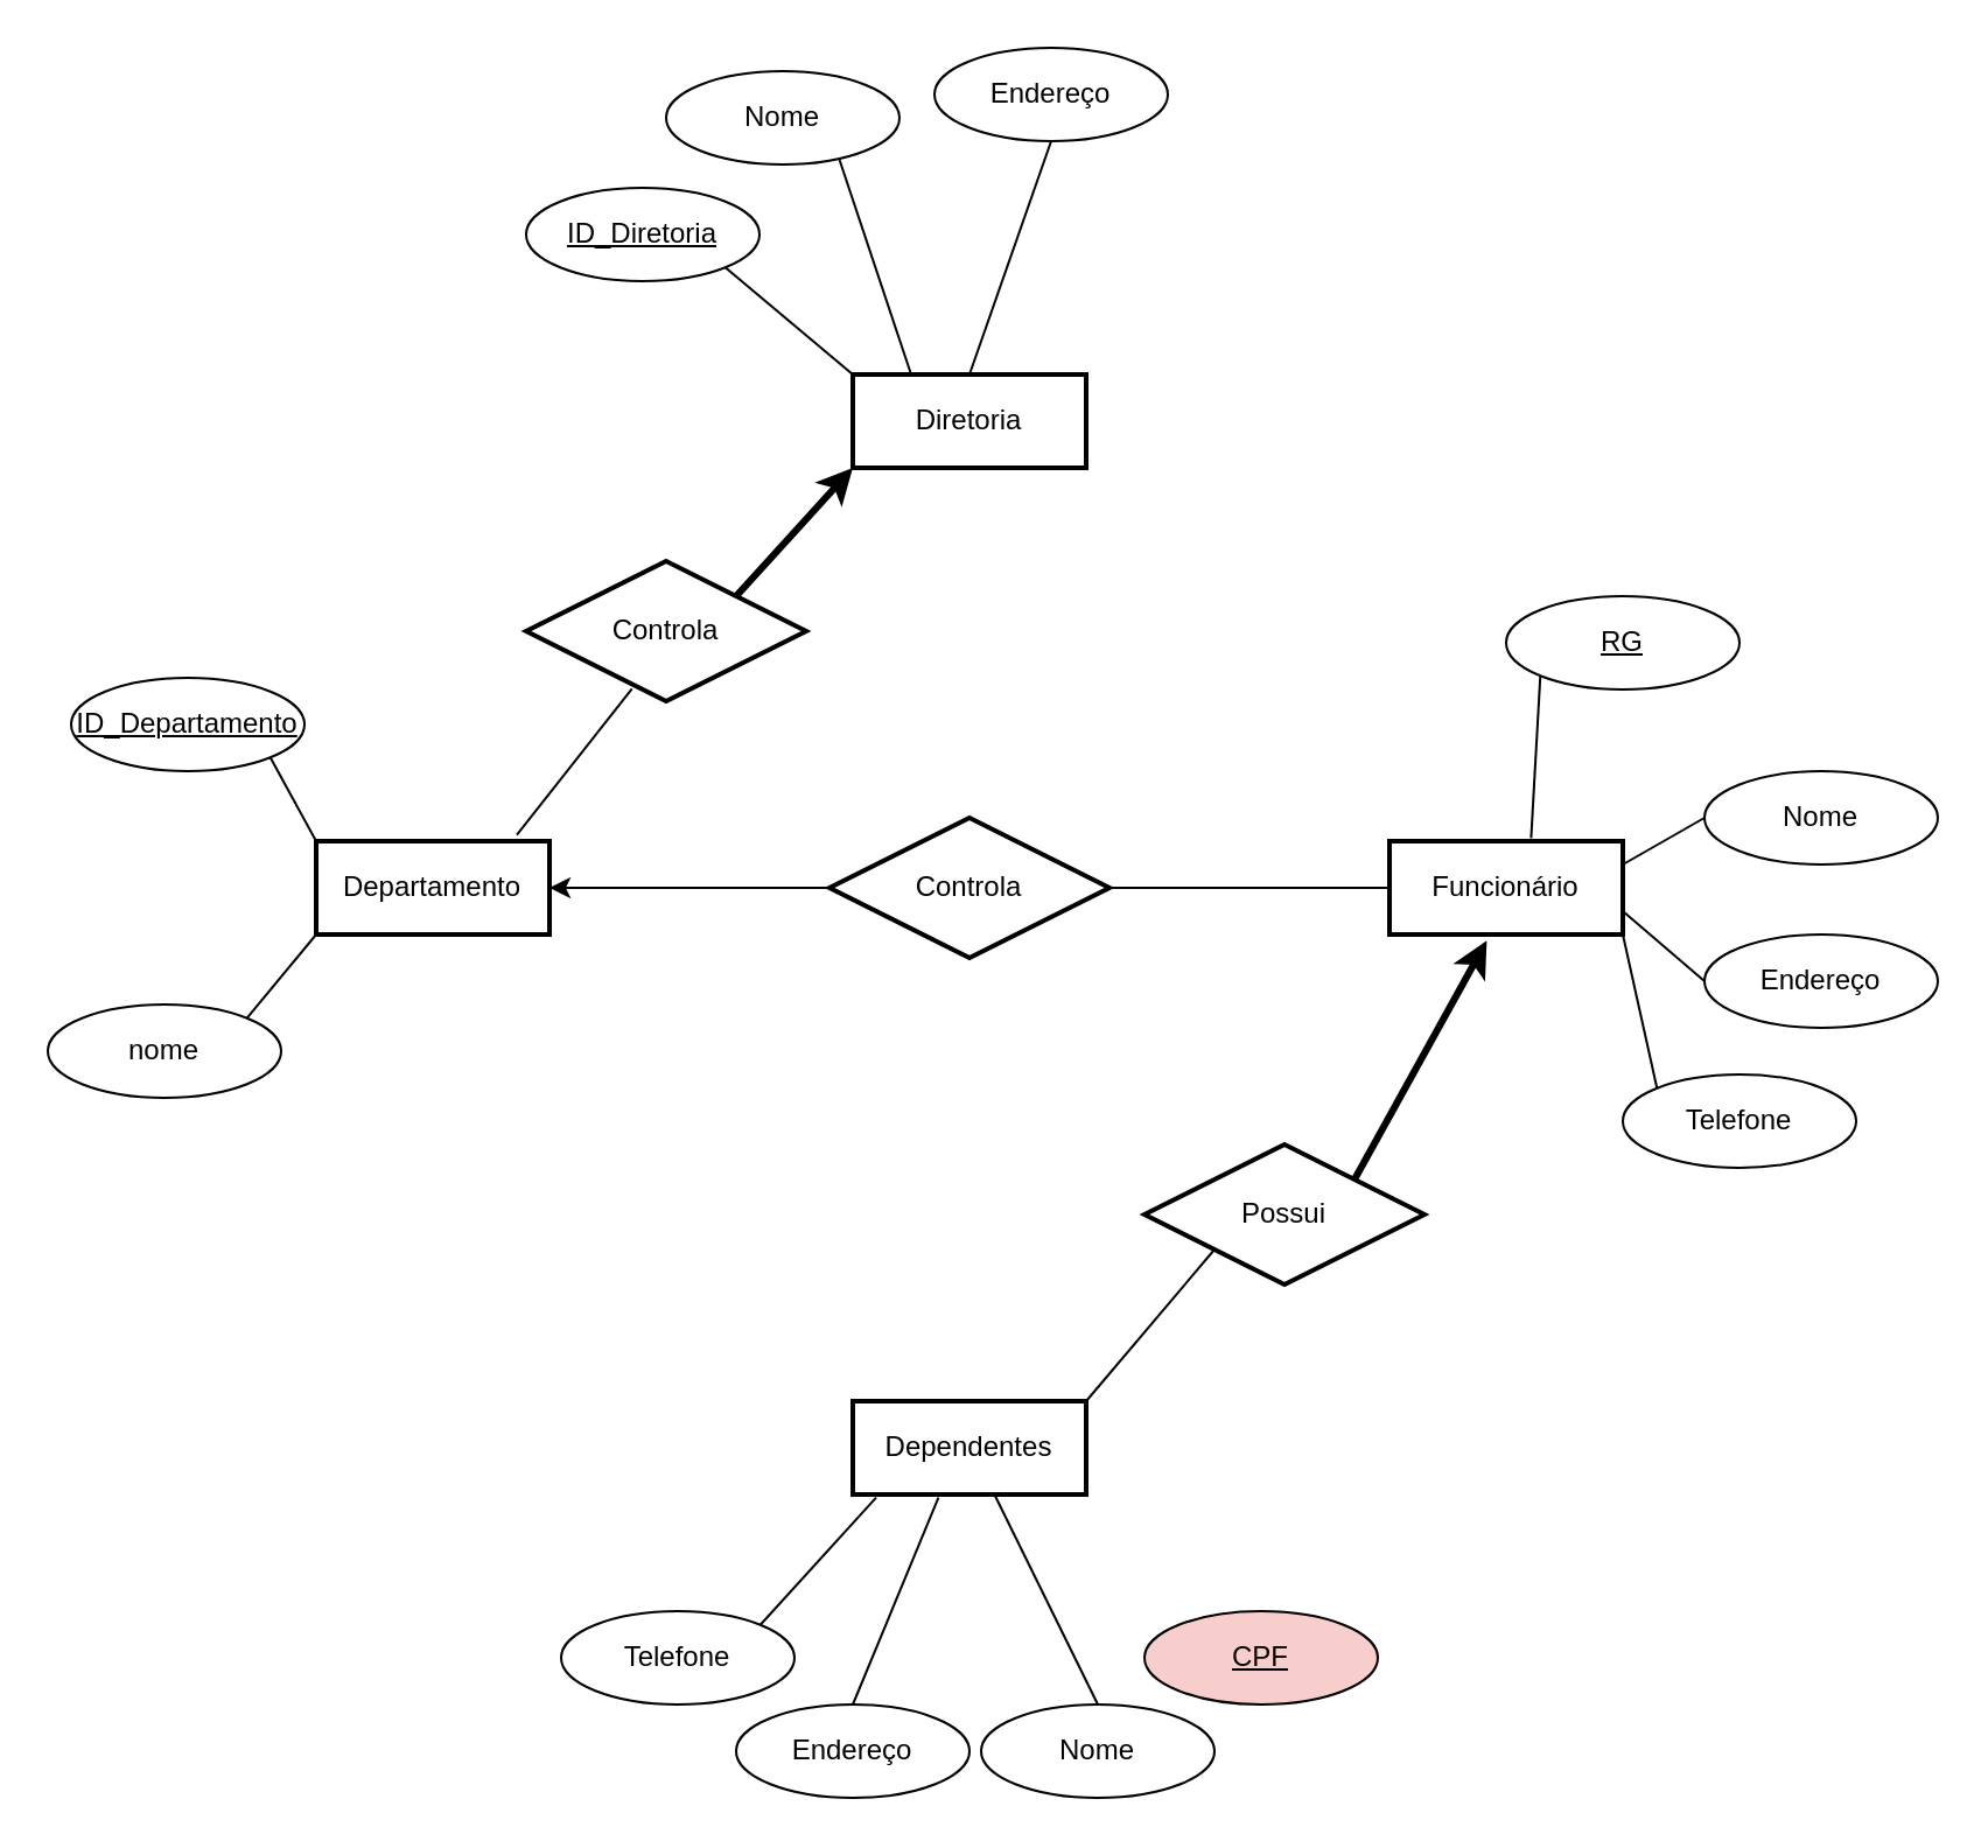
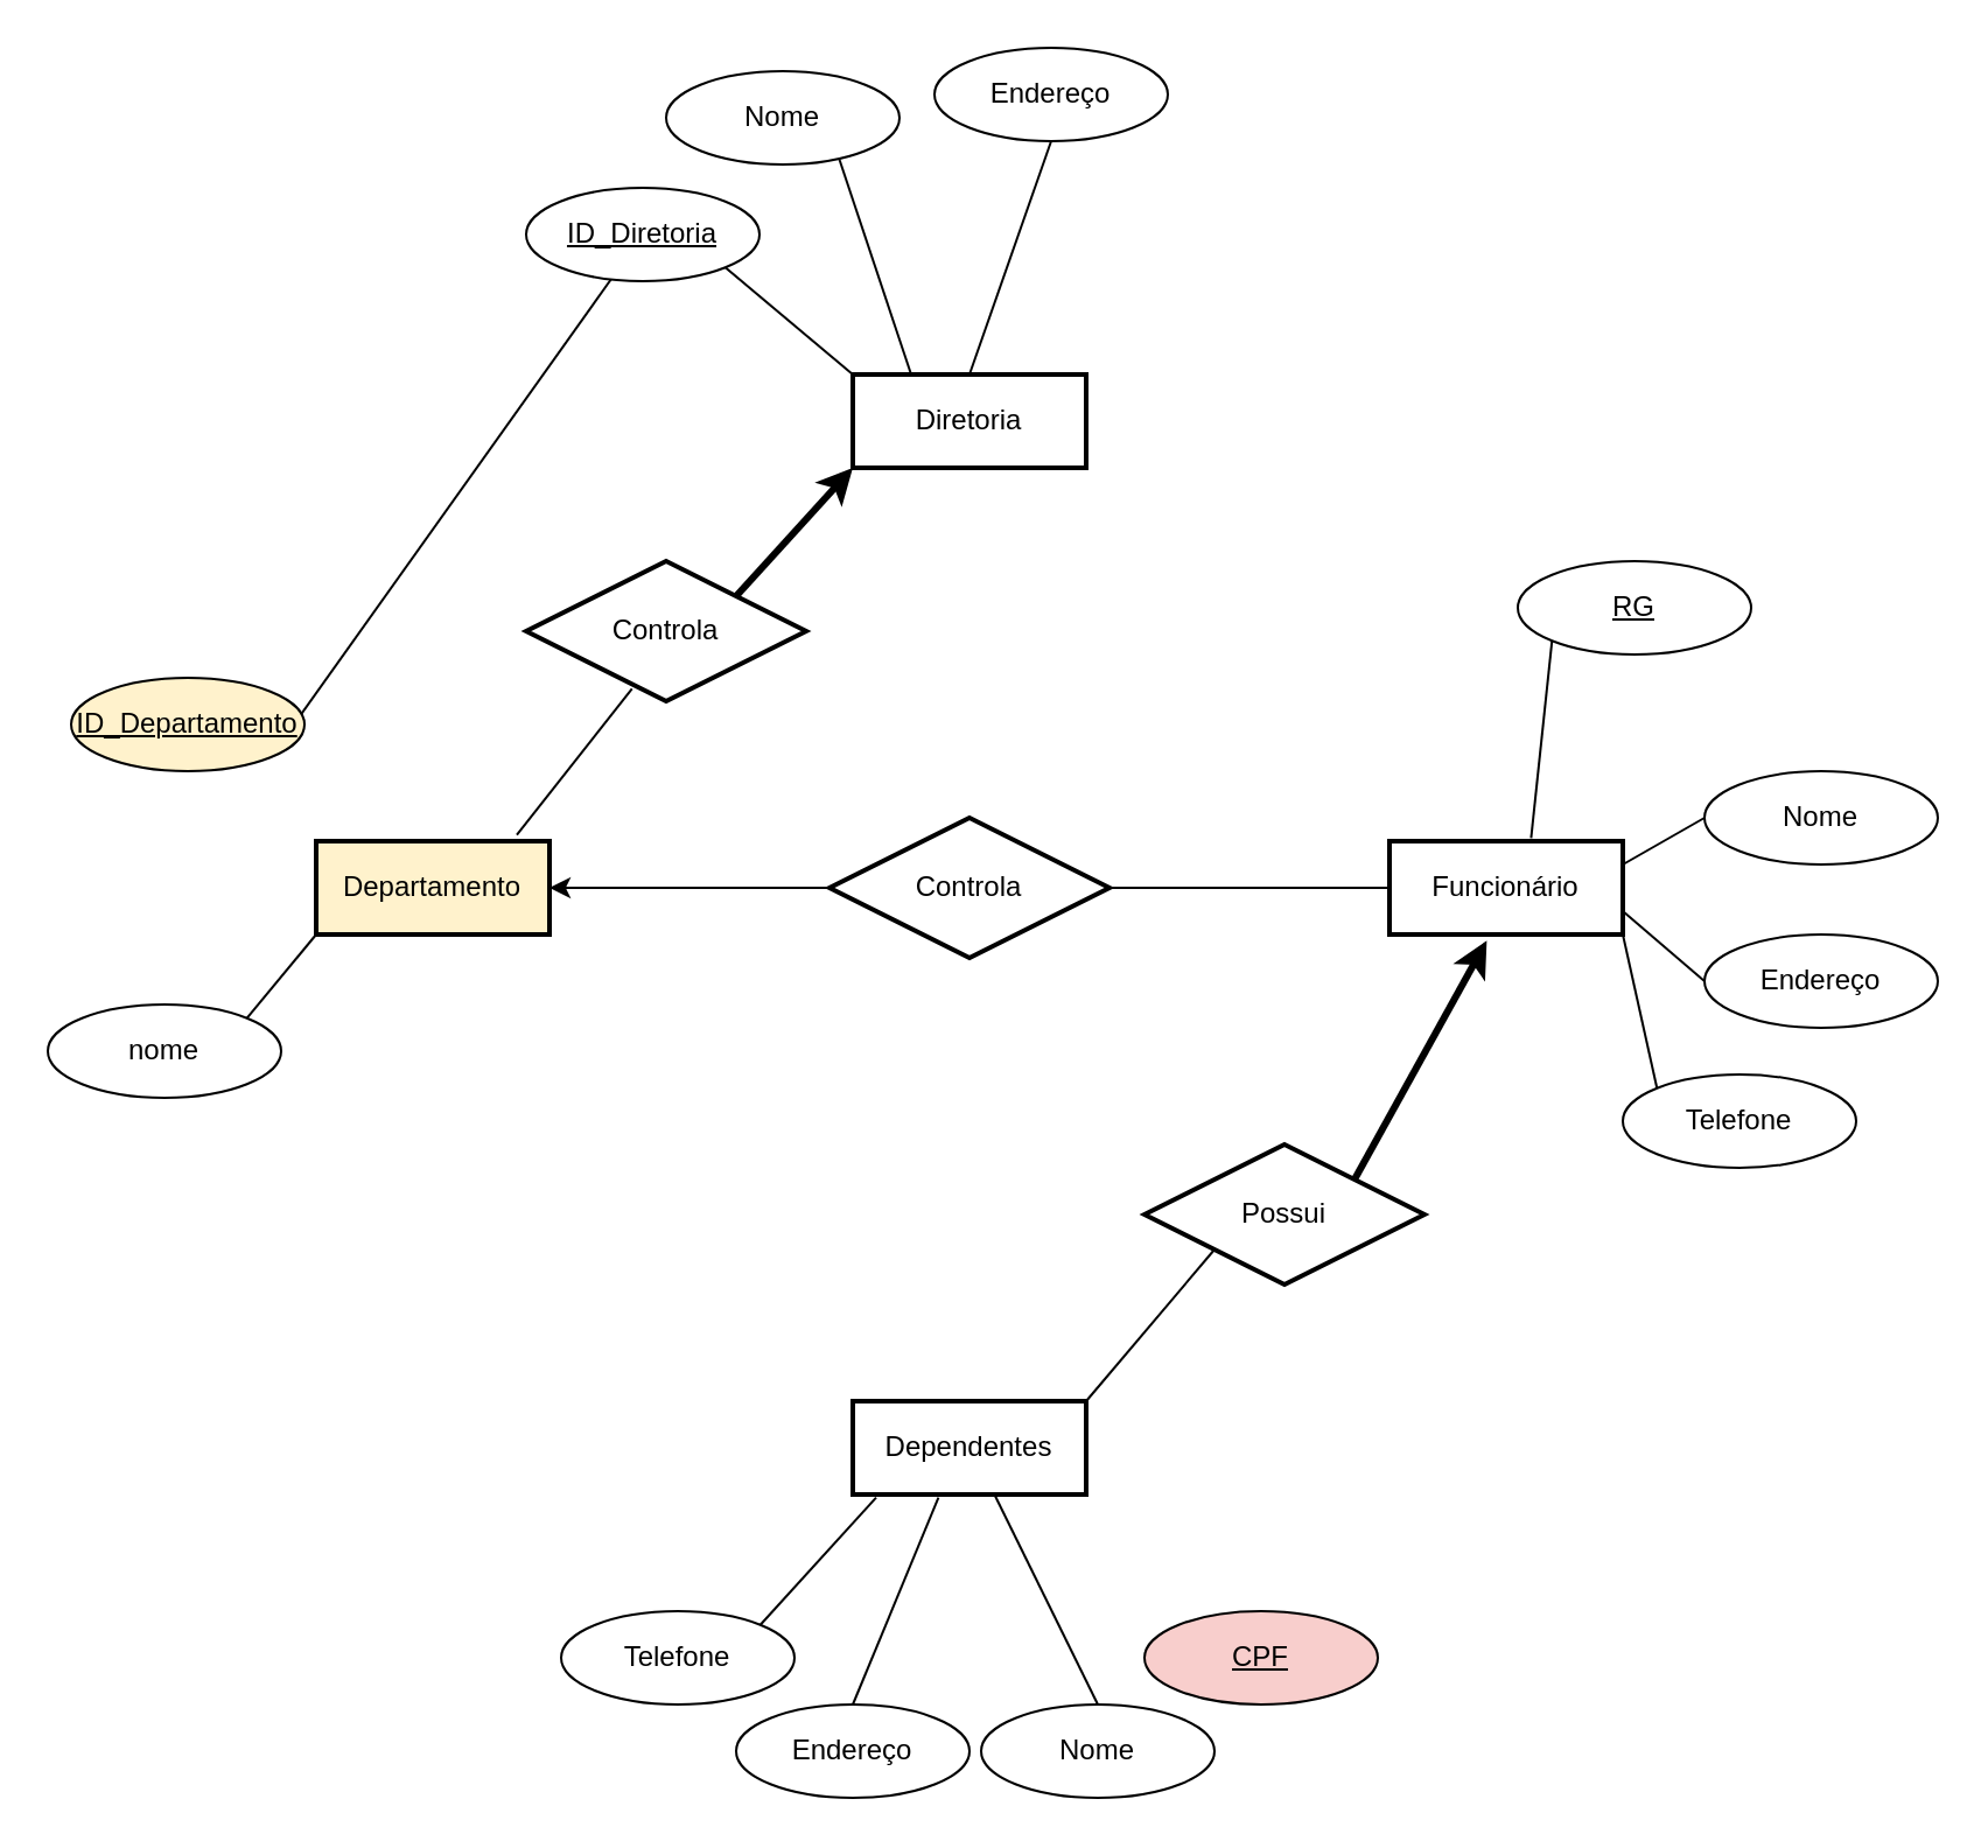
  <mxCell id="0" />
  <mxCell id="1" parent="0" />
  <mxCell id="2" style="rounded=0;orthogonalLoop=1;jettySize=auto;html=1;exitX=0;exitY=1;exitDx=0;exitDy=0;strokeColor=default;endArrow=none;endFill=0;startArrow=classic;startFill=1;strokeWidth=3;entryX=1;entryY=0;entryDx=0;entryDy=0;" edge="1" parent="1" source="4" target="8"><mxGeometry relative="1" as="geometry" /></mxCell>
  <mxCell id="3" style="rounded=0;orthogonalLoop=1;jettySize=auto;html=1;exitX=0.25;exitY=0;exitDx=0;exitDy=0;entryX=0.743;entryY=0.95;entryDx=0;entryDy=0;entryPerimeter=0;endArrow=none;endFill=0;" edge="1" parent="1" source="4" target="11"><mxGeometry relative="1" as="geometry" /></mxCell>
  <mxCell id="4" value="Diretoria" style="whiteSpace=wrap;html=1;align=center;strokeWidth=2;" vertex="1" parent="1"><mxGeometry x="365" y="160" width="100" height="40" as="geometry" /></mxCell>
- <mxCell id="5" value="Departamento" style="whiteSpace=wrap;html=1;align=center;strokeWidth=2;" vertex="1" parent="1"><mxGeometry x="135" y="360" width="100" height="40" as="geometry" /></mxCell>
+ <mxCell id="5" value="Departamento" style="whiteSpace=wrap;html=1;align=center;strokeWidth=2;fillColor=#fff2cc;" vertex="1" parent="1"><mxGeometry x="135" y="360" width="100" height="40" as="geometry" /></mxCell>
  <mxCell id="6" value="Funcionário" style="whiteSpace=wrap;html=1;align=center;strokeWidth=2;" vertex="1" parent="1"><mxGeometry x="595" y="360" width="100" height="40" as="geometry" /></mxCell>
  <mxCell id="7" style="rounded=0;orthogonalLoop=1;jettySize=auto;html=1;exitX=0.378;exitY=0.911;exitDx=0;exitDy=0;entryX=0.86;entryY=-0.067;entryDx=0;entryDy=0;endArrow=none;endFill=0;exitPerimeter=0;entryPerimeter=0;" edge="1" parent="1" source="8" target="5"><mxGeometry relative="1" as="geometry" /></mxCell>
  <mxCell id="8" value="Controla" style="shape=rhombus;perimeter=rhombusPerimeter;whiteSpace=wrap;html=1;align=center;gradientColor=none;strokeWidth=2;" vertex="1" parent="1"><mxGeometry x="225" y="240" width="120" height="60" as="geometry" /></mxCell>
  <mxCell id="9" style="rounded=0;orthogonalLoop=1;jettySize=auto;html=1;exitX=1;exitY=1;exitDx=0;exitDy=0;entryX=0;entryY=0;entryDx=0;entryDy=0;endArrow=none;endFill=0;" edge="1" parent="1" source="10" target="4"><mxGeometry relative="1" as="geometry" /></mxCell>
  <mxCell id="10" value="ID_Diretoria" style="ellipse;whiteSpace=wrap;html=1;align=center;fontStyle=4;" vertex="1" parent="1"><mxGeometry x="225" y="80" width="100" height="40" as="geometry" /></mxCell>
  <mxCell id="11" value="Nome" style="ellipse;whiteSpace=wrap;html=1;align=center;" vertex="1" parent="1"><mxGeometry x="285" y="30" width="100" height="40" as="geometry" /></mxCell>
  <mxCell id="12" style="rounded=0;orthogonalLoop=1;jettySize=auto;html=1;exitX=0.5;exitY=1;exitDx=0;exitDy=0;entryX=0.5;entryY=0;entryDx=0;entryDy=0;endArrow=none;endFill=0;" edge="1" parent="1" source="13" target="4"><mxGeometry relative="1" as="geometry" /></mxCell>
  <mxCell id="13" value="Endereço" style="ellipse;whiteSpace=wrap;html=1;align=center;" vertex="1" parent="1"><mxGeometry x="400" y="20" width="100" height="40" as="geometry" /></mxCell>
- <mxCell id="14" style="rounded=0;orthogonalLoop=1;jettySize=auto;html=1;exitX=1;exitY=1;exitDx=0;exitDy=0;endArrow=none;endFill=0;entryX=0;entryY=0;entryDx=0;entryDy=0;" edge="1" parent="1" source="15" target="5"><mxGeometry relative="1" as="geometry"><mxPoint x="130" y="370" as="targetPoint" /></mxGeometry></mxCell>
- <mxCell id="15" value="ID_Departamento" style="ellipse;whiteSpace=wrap;html=1;align=center;fontStyle=4;" vertex="1" parent="1"><mxGeometry x="30" y="290" width="100" height="40" as="geometry" /></mxCell>
+ <mxCell id="14" style="rounded=0;orthogonalLoop=1;jettySize=auto;html=1;exitX=1;exitY=1;exitDx=0;exitDy=0;endArrow=none;endFill=0;" edge="1" parent="1" source="15" target="10"><mxGeometry relative="1" as="geometry"><mxPoint x="130" y="370" as="targetPoint" /></mxGeometry></mxCell>
+ <mxCell id="15" value="ID_Departamento" style="ellipse;whiteSpace=wrap;html=1;align=center;fontStyle=4;fillColor=#fff2cc;" vertex="1" parent="1"><mxGeometry x="30" y="290" width="100" height="40" as="geometry" /></mxCell>
  <mxCell id="16" style="rounded=0;orthogonalLoop=1;jettySize=auto;html=1;exitX=0;exitY=1;exitDx=0;exitDy=0;entryX=0.607;entryY=-0.033;entryDx=0;entryDy=0;endArrow=none;endFill=0;entryPerimeter=0;" edge="1" parent="1" source="17" target="6"><mxGeometry relative="1" as="geometry" /></mxCell>
- <mxCell id="17" value="RG" style="ellipse;whiteSpace=wrap;html=1;align=center;fontStyle=4;" vertex="1" parent="1"><mxGeometry x="645" y="255" width="100" height="40" as="geometry" /></mxCell>
+ <mxCell id="17" value="RG" style="ellipse;whiteSpace=wrap;html=1;align=center;fontStyle=4;" vertex="1" parent="1"><mxGeometry x="650" y="240" width="100" height="40" as="geometry" /></mxCell>
  <mxCell id="18" style="rounded=0;orthogonalLoop=1;jettySize=auto;html=1;exitX=0;exitY=0.5;exitDx=0;exitDy=0;entryX=1;entryY=0.25;entryDx=0;entryDy=0;endArrow=none;endFill=0;" edge="1" parent="1" source="19" target="6"><mxGeometry relative="1" as="geometry" /></mxCell>
  <mxCell id="19" value="Nome" style="ellipse;whiteSpace=wrap;html=1;align=center;" vertex="1" parent="1"><mxGeometry x="730" y="330" width="100" height="40" as="geometry" /></mxCell>
  <mxCell id="20" style="rounded=0;orthogonalLoop=1;jettySize=auto;html=1;exitX=0;exitY=0.5;exitDx=0;exitDy=0;endArrow=none;endFill=0;entryX=1;entryY=0.75;entryDx=0;entryDy=0;" edge="1" parent="1" source="21" target="6"><mxGeometry relative="1" as="geometry"><mxPoint x="700" y="390" as="targetPoint" /></mxGeometry></mxCell>
  <mxCell id="21" value="Endereço" style="ellipse;whiteSpace=wrap;html=1;align=center;" vertex="1" parent="1"><mxGeometry x="730" y="400" width="100" height="40" as="geometry" /></mxCell>
  <mxCell id="22" style="rounded=0;orthogonalLoop=1;jettySize=auto;html=1;exitX=0;exitY=0;exitDx=0;exitDy=0;entryX=1;entryY=1;entryDx=0;entryDy=0;endArrow=none;endFill=0;" edge="1" parent="1" source="23" target="6"><mxGeometry relative="1" as="geometry" /></mxCell>
  <mxCell id="23" value="Telefone" style="ellipse;whiteSpace=wrap;html=1;align=center;container=1;" vertex="1" parent="1"><mxGeometry x="695" y="460" width="100" height="40" as="geometry" /></mxCell>
  <mxCell id="24" style="rounded=0;orthogonalLoop=1;jettySize=auto;html=1;exitX=1;exitY=0;exitDx=0;exitDy=0;endArrow=none;endFill=0;entryX=0;entryY=1;entryDx=0;entryDy=0;" edge="1" parent="1" source="25" target="5"><mxGeometry relative="1" as="geometry"><mxPoint x="140" y="370" as="targetPoint" /></mxGeometry></mxCell>
  <mxCell id="25" value="nome" style="ellipse;whiteSpace=wrap;html=1;align=center;" vertex="1" parent="1"><mxGeometry x="20" y="430" width="100" height="40" as="geometry" /></mxCell>
  <mxCell id="26" value="Dependentes" style="whiteSpace=wrap;html=1;align=center;strokeWidth=2;" vertex="1" parent="1"><mxGeometry x="365" y="600" width="100" height="40" as="geometry" /></mxCell>
  <mxCell id="27" value="CPF" style="ellipse;whiteSpace=wrap;html=1;align=center;fontStyle=4;fillColor=#f8cecc;" vertex="1" parent="1"><mxGeometry x="490" y="690" width="100" height="40" as="geometry" /></mxCell>
  <mxCell id="28" style="rounded=0;orthogonalLoop=1;jettySize=auto;html=1;exitX=0.5;exitY=0;exitDx=0;exitDy=0;entryX=0.607;entryY=1;entryDx=0;entryDy=0;endArrow=none;endFill=0;entryPerimeter=0;" edge="1" parent="1" source="29" target="26"><mxGeometry relative="1" as="geometry" /></mxCell>
  <mxCell id="29" value="Nome" style="ellipse;whiteSpace=wrap;html=1;align=center;" vertex="1" parent="1"><mxGeometry x="420" y="730" width="100" height="40" as="geometry" /></mxCell>
  <mxCell id="30" style="rounded=0;orthogonalLoop=1;jettySize=auto;html=1;exitX=0.5;exitY=0;exitDx=0;exitDy=0;entryX=0.367;entryY=1.033;entryDx=0;entryDy=0;endArrow=none;endFill=0;entryPerimeter=0;" edge="1" parent="1" source="31" target="26"><mxGeometry relative="1" as="geometry" /></mxCell>
  <mxCell id="31" value="Endereço" style="ellipse;whiteSpace=wrap;html=1;align=center;" vertex="1" parent="1"><mxGeometry x="315" y="730" width="100" height="40" as="geometry" /></mxCell>
  <mxCell id="32" style="rounded=0;orthogonalLoop=1;jettySize=auto;html=1;exitX=1;exitY=0;exitDx=0;exitDy=0;entryX=0.1;entryY=1.033;entryDx=0;entryDy=0;endArrow=none;endFill=0;entryPerimeter=0;" edge="1" parent="1" source="33" target="26"><mxGeometry relative="1" as="geometry" /></mxCell>
  <mxCell id="33" value="Telefone" style="ellipse;whiteSpace=wrap;html=1;align=center;" vertex="1" parent="1"><mxGeometry x="240" y="690" width="100" height="40" as="geometry" /></mxCell>
  <mxCell id="34" style="rounded=0;orthogonalLoop=1;jettySize=auto;html=1;exitX=1;exitY=0.5;exitDx=0;exitDy=0;entryX=0;entryY=0.5;entryDx=0;entryDy=0;endArrow=none;endFill=0;" edge="1" parent="1" source="36" target="6"><mxGeometry relative="1" as="geometry" /></mxCell>
  <mxCell id="35" style="rounded=0;orthogonalLoop=1;jettySize=auto;html=1;exitX=0;exitY=0.5;exitDx=0;exitDy=0;entryX=1;entryY=0.5;entryDx=0;entryDy=0;" edge="1" parent="1" source="36" target="5"><mxGeometry relative="1" as="geometry" /></mxCell>
  <mxCell id="36" value="Controla" style="shape=rhombus;perimeter=rhombusPerimeter;whiteSpace=wrap;html=1;align=center;gradientColor=none;strokeWidth=2;" vertex="1" parent="1"><mxGeometry x="355" y="350" width="120" height="60" as="geometry" /></mxCell>
  <mxCell id="37" style="rounded=0;orthogonalLoop=1;jettySize=auto;html=1;exitX=1;exitY=0;exitDx=0;exitDy=0;entryX=0.417;entryY=1.067;entryDx=0;entryDy=0;entryPerimeter=0;strokeWidth=3;" edge="1" parent="1" source="39" target="6"><mxGeometry relative="1" as="geometry" /></mxCell>
  <mxCell id="38" style="rounded=0;orthogonalLoop=1;jettySize=auto;html=1;exitX=0;exitY=1;exitDx=0;exitDy=0;entryX=1;entryY=0;entryDx=0;entryDy=0;endArrow=none;endFill=0;" edge="1" parent="1" source="39" target="26"><mxGeometry relative="1" as="geometry" /></mxCell>
  <mxCell id="39" value="Possui" style="shape=rhombus;perimeter=rhombusPerimeter;whiteSpace=wrap;html=1;align=center;gradientColor=none;strokeWidth=2;" vertex="1" parent="1"><mxGeometry x="490" y="490" width="120" height="60" as="geometry" /></mxCell>
